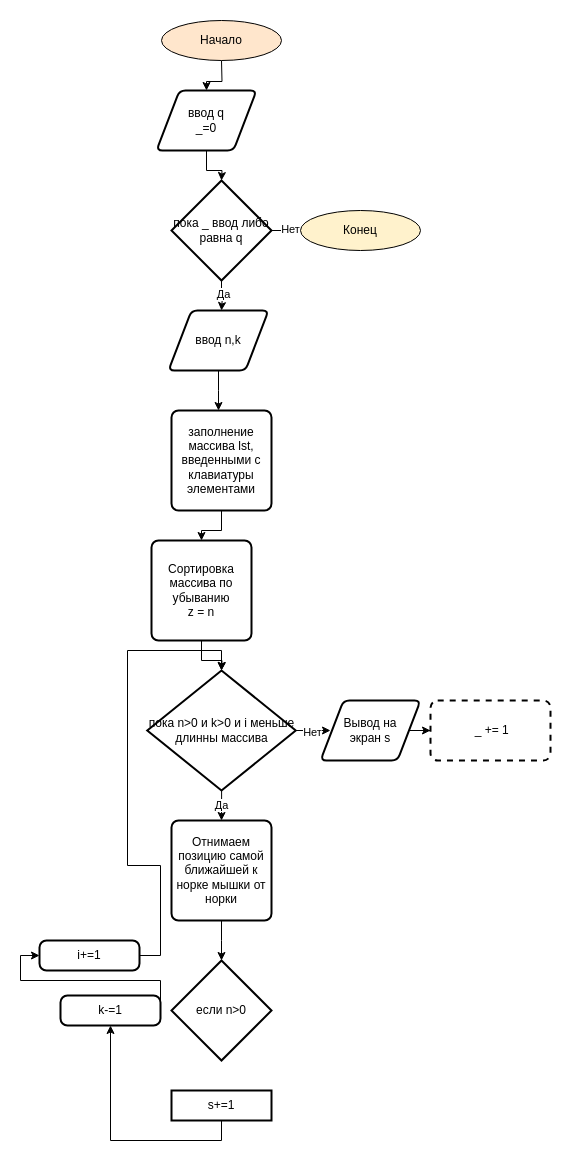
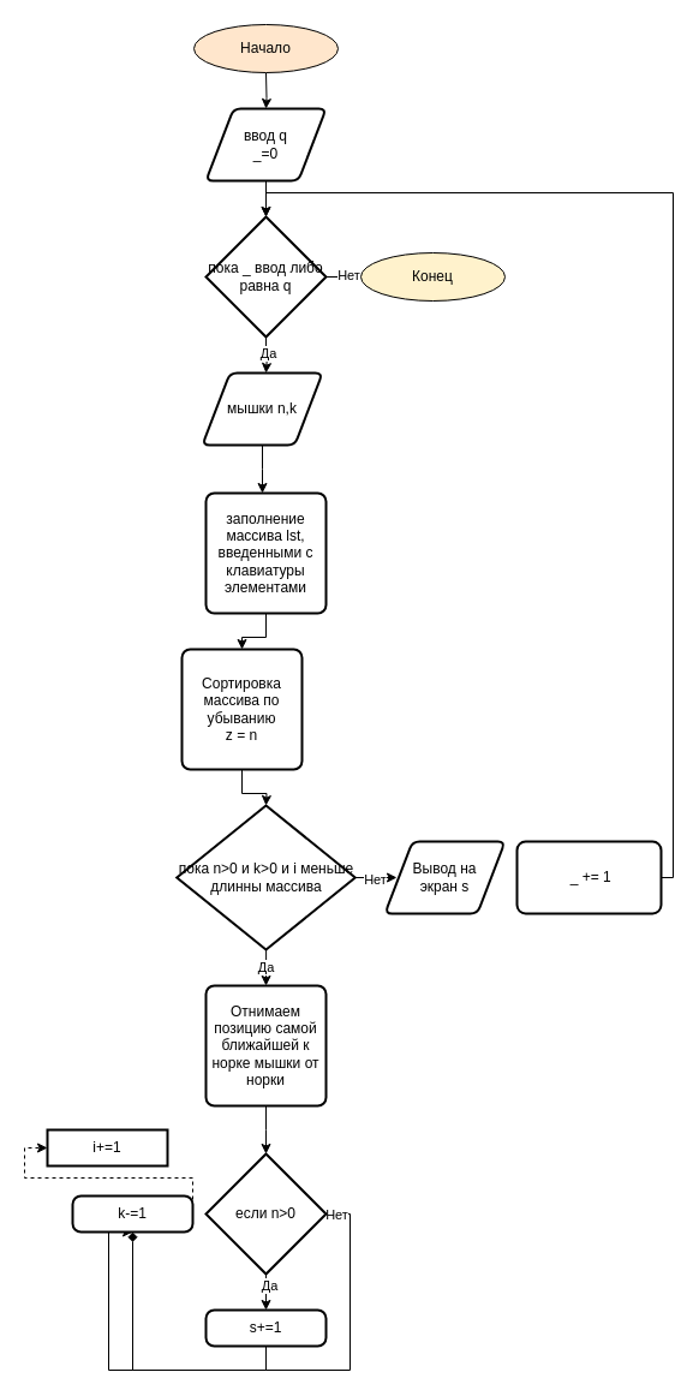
  <mxCell id="0" />
  <mxCell id="1" parent="0" />
  <mxCell id="2" style="edgeStyle=orthogonalEdgeStyle;rounded=0;orthogonalLoop=1;jettySize=auto;html=1;" parent="1" target="4" edge="1"><mxGeometry relative="1" as="geometry"><mxPoint x="221" y="60" as="sourcePoint" /></mxGeometry></mxCell>
  <mxCell id="3" style="edgeStyle=orthogonalEdgeStyle;rounded=0;orthogonalLoop=1;jettySize=auto;html=1;" parent="1" source="4" edge="1"><mxGeometry relative="1" as="geometry"><mxPoint x="221" y="180" as="targetPoint" /></mxGeometry></mxCell>
- <mxCell id="4" value="ввод q&lt;br&gt;_=0" style="shape=parallelogram;html=1;strokeWidth=2;perimeter=parallelogramPerimeter;whiteSpace=wrap;rounded=1;arcSize=12;size=0.23;" parent="1" vertex="1"><mxGeometry x="156" y="90" width="100" height="60" as="geometry" /></mxCell>
+ <mxCell id="4" value="ввод q&lt;br&gt;_=0" style="shape=parallelogram;html=1;strokeWidth=2;perimeter=parallelogramPerimeter;whiteSpace=wrap;rounded=1;arcSize=12;size=0.23;" parent="1" vertex="1"><mxGeometry x="171" y="90" width="100" height="60" as="geometry" /></mxCell>
  <mxCell id="5" style="edgeStyle=orthogonalEdgeStyle;rounded=0;orthogonalLoop=1;jettySize=auto;html=1;" parent="1" source="9" edge="1"><mxGeometry relative="1" as="geometry"><mxPoint x="221" y="310" as="targetPoint" /><Array as="points"><mxPoint x="221" y="295" /><mxPoint x="222" y="295" /></Array></mxGeometry></mxCell>
  <mxCell id="6" value="Да" style="edgeLabel;html=1;align=center;verticalAlign=middle;resizable=0;points=[];" parent="5" vertex="1" connectable="0"><mxGeometry x="-0.162" y="1" relative="1" as="geometry"><mxPoint as="offset" /></mxGeometry></mxCell>
  <mxCell id="7" style="edgeStyle=orthogonalEdgeStyle;rounded=0;orthogonalLoop=1;jettySize=auto;html=1;" parent="1" source="9" edge="1"><mxGeometry relative="1" as="geometry"><mxPoint x="295.25" y="230" as="targetPoint" /></mxGeometry></mxCell>
  <mxCell id="8" value="Нет" style="edgeLabel;html=1;align=center;verticalAlign=middle;resizable=0;points=[];" vertex="1" connectable="0" parent="7"><mxGeometry x="0.445" y="2" relative="1" as="geometry"><mxPoint as="offset" /></mxGeometry></mxCell>
  <mxCell id="9" value="пока _ ввод либо равна q" style="strokeWidth=2;html=1;shape=mxgraph.flowchart.decision;whiteSpace=wrap;" parent="1" vertex="1"><mxGeometry x="171" y="180" width="100" height="100" as="geometry" /></mxCell>
  <mxCell id="10" style="edgeStyle=orthogonalEdgeStyle;rounded=0;orthogonalLoop=1;jettySize=auto;html=1;" parent="1" source="11" edge="1"><mxGeometry relative="1" as="geometry"><mxPoint x="218" y="410" as="targetPoint" /></mxGeometry></mxCell>
- <mxCell id="11" value="ввод n,k" style="shape=parallelogram;html=1;strokeWidth=2;perimeter=parallelogramPerimeter;whiteSpace=wrap;rounded=1;arcSize=12;size=0.23;" parent="1" vertex="1"><mxGeometry x="168" y="310" width="100" height="60" as="geometry" /></mxCell>
+ <mxCell id="11" value="мышки n,k" style="shape=parallelogram;html=1;strokeWidth=2;perimeter=parallelogramPerimeter;whiteSpace=wrap;rounded=1;arcSize=12;size=0.23;" parent="1" vertex="1"><mxGeometry x="168" y="310" width="100" height="60" as="geometry" /></mxCell>
  <mxCell id="12" style="edgeStyle=orthogonalEdgeStyle;rounded=0;orthogonalLoop=1;jettySize=auto;html=1;" parent="1" source="13" target="15" edge="1"><mxGeometry relative="1" as="geometry"><mxPoint x="218" y="540" as="targetPoint" /></mxGeometry></mxCell>
  <mxCell id="13" value="заполнение массива lst, введенными с клавиатуры элементами" style="rounded=1;whiteSpace=wrap;html=1;absoluteArcSize=1;arcSize=14;strokeWidth=2;" parent="1" vertex="1"><mxGeometry x="171" y="410" width="100" height="100" as="geometry" /></mxCell>
  <mxCell id="14" style="edgeStyle=orthogonalEdgeStyle;rounded=0;orthogonalLoop=1;jettySize=auto;html=1;" parent="1" source="15" edge="1"><mxGeometry relative="1" as="geometry"><mxPoint x="221" y="670" as="targetPoint" /></mxGeometry></mxCell>
  <mxCell id="15" value="Сортировка массива по убыванию&lt;br&gt;z = n" style="rounded=1;whiteSpace=wrap;html=1;absoluteArcSize=1;arcSize=14;strokeWidth=2;" parent="1" vertex="1"><mxGeometry x="151" y="540" width="100" height="100" as="geometry" /></mxCell>
  <mxCell id="16" style="edgeStyle=orthogonalEdgeStyle;rounded=0;orthogonalLoop=1;jettySize=auto;html=1;" parent="1" source="20" edge="1"><mxGeometry relative="1" as="geometry"><mxPoint x="221" y="820" as="targetPoint" /></mxGeometry></mxCell>
  <mxCell id="17" value="Да" style="edgeLabel;html=1;align=center;verticalAlign=middle;resizable=0;points=[];" parent="16" vertex="1" connectable="0"><mxGeometry x="-0.277" y="-1" relative="1" as="geometry"><mxPoint y="3" as="offset" /></mxGeometry></mxCell>
  <mxCell id="18" style="edgeStyle=orthogonalEdgeStyle;rounded=0;orthogonalLoop=1;jettySize=auto;html=1;" parent="1" source="20" edge="1"><mxGeometry relative="1" as="geometry"><mxPoint x="330" y="730" as="targetPoint" /></mxGeometry></mxCell>
  <mxCell id="19" value="Нет" style="edgeLabel;html=1;align=center;verticalAlign=middle;resizable=0;points=[];" parent="18" vertex="1" connectable="0"><mxGeometry x="-0.22" y="-1" relative="1" as="geometry"><mxPoint x="2" as="offset" /></mxGeometry></mxCell>
  <mxCell id="20" value="пока n&amp;gt;0 и k&amp;gt;0 и i меньше длинны массива" style="strokeWidth=2;html=1;shape=mxgraph.flowchart.decision;whiteSpace=wrap;" parent="1" vertex="1"><mxGeometry x="146.75" y="670" width="148.5" height="120" as="geometry" /></mxCell>
  <mxCell id="21" style="edgeStyle=orthogonalEdgeStyle;rounded=0;orthogonalLoop=1;jettySize=auto;html=1;" parent="1" source="22" edge="1"><mxGeometry relative="1" as="geometry"><mxPoint x="221" y="960" as="targetPoint" /></mxGeometry></mxCell>
  <mxCell id="22" value="Отнимаем позицию самой ближайшей к норке мышки от норки" style="rounded=1;whiteSpace=wrap;html=1;absoluteArcSize=1;arcSize=14;strokeWidth=2;" parent="1" vertex="1"><mxGeometry x="171" y="820" width="100" height="100" as="geometry" /></mxCell>
+ <mxCell id="23" style="edgeStyle=orthogonalEdgeStyle;rounded=0;orthogonalLoop=1;jettySize=auto;html=1;entryX=0.5;entryY=0;entryDx=0;entryDy=0;" parent="1" source="27" target="29" edge="1"><mxGeometry relative="1" as="geometry" /></mxCell>
+ <mxCell id="24" value="Да" style="edgeLabel;html=1;align=center;verticalAlign=middle;resizable=0;points=[];" parent="23" vertex="1" connectable="0"><mxGeometry x="-0.64" y="2" relative="1" as="geometry"><mxPoint as="offset" /></mxGeometry></mxCell>
+ <mxCell id="25" style="edgeStyle=orthogonalEdgeStyle;rounded=0;orthogonalLoop=1;jettySize=auto;html=1;entryX=0.5;entryY=1;entryDx=0;entryDy=0;exitX=1;exitY=0.5;exitDx=0;exitDy=0;exitPerimeter=0;" edge="1" parent="1" source="27" target="31"><mxGeometry relative="1" as="geometry"><Array as="points"><mxPoint x="291" y="1010" /><mxPoint x="291" y="1140" /><mxPoint x="90" y="1140" /></Array></mxGeometry></mxCell>
+ <mxCell id="26" value="Нет" style="edgeLabel;html=1;align=center;verticalAlign=middle;resizable=0;points=[];" vertex="1" connectable="0" parent="25"><mxGeometry x="-0.967" relative="1" as="geometry"><mxPoint as="offset" /></mxGeometry></mxCell>
  <mxCell id="27" value="если n&amp;gt;0" style="strokeWidth=2;html=1;shape=mxgraph.flowchart.decision;whiteSpace=wrap;" parent="1" vertex="1"><mxGeometry x="171" y="960" width="100" height="100" as="geometry" /></mxCell>
- <mxCell id="28" style="edgeStyle=orthogonalEdgeStyle;rounded=0;orthogonalLoop=1;jettySize=auto;html=1;entryX=0.5;entryY=1;entryDx=0;entryDy=0;exitX=0.5;exitY=1;exitDx=0;exitDy=0;" parent="1" source="29" target="31" edge="1"><mxGeometry relative="1" as="geometry" /></mxCell>
- <mxCell id="29" value="s+=1" style="whiteSpace=wrap;html=1;absoluteArcSize=1;arcSize=14;strokeWidth=2;rounded=0;" parent="1" vertex="1"><mxGeometry x="171" y="1090" width="100" height="30" as="geometry" /></mxCell>
- <mxCell id="30" style="edgeStyle=orthogonalEdgeStyle;rounded=0;orthogonalLoop=1;jettySize=auto;html=1;entryX=0;entryY=0.5;entryDx=0;entryDy=0;exitX=1;exitY=0.5;exitDx=0;exitDy=0;" edge="1" parent="1" source="31" target="32"><mxGeometry relative="1" as="geometry"><Array as="points"><mxPoint x="160" y="1010" /><mxPoint x="160" y="980" /><mxPoint x="20" y="980" /><mxPoint x="20" y="955" /></Array></mxGeometry></mxCell>
+ <mxCell id="28" style="edgeStyle=orthogonalEdgeStyle;rounded=0;orthogonalLoop=1;jettySize=auto;html=1;entryX=0.5;entryY=1;entryDx=0;entryDy=0;exitX=0.5;exitY=1;exitDx=0;exitDy=0;endArrow=diamond;" parent="1" source="29" target="31" edge="1"><mxGeometry relative="1" as="geometry" /></mxCell>
+ <mxCell id="29" value="s+=1" style="rounded=1;whiteSpace=wrap;html=1;absoluteArcSize=1;arcSize=14;strokeWidth=2;" parent="1" vertex="1"><mxGeometry x="171" y="1090" width="100" height="30" as="geometry" /></mxCell>
+ <mxCell id="30" style="edgeStyle=orthogonalEdgeStyle;rounded=0;orthogonalLoop=1;jettySize=auto;html=1;entryX=0;entryY=0.5;entryDx=0;entryDy=0;exitX=1;exitY=0.5;exitDx=0;exitDy=0;dashed=1;" edge="1" parent="1" source="31" target="32"><mxGeometry relative="1" as="geometry"><Array as="points"><mxPoint x="160" y="1010" /><mxPoint x="160" y="980" /><mxPoint x="20" y="980" /><mxPoint x="20" y="955" /></Array></mxGeometry></mxCell>
  <mxCell id="31" value="k-=1" style="rounded=1;whiteSpace=wrap;html=1;absoluteArcSize=1;arcSize=14;strokeWidth=2;" parent="1" vertex="1"><mxGeometry x="60" y="995" width="100" height="30" as="geometry" /></mxCell>
- <mxCell id="32" value="i+=1" style="rounded=1;whiteSpace=wrap;html=1;absoluteArcSize=1;arcSize=14;strokeWidth=2;" parent="1" vertex="1"><mxGeometry x="39" y="940" width="100" height="30" as="geometry" /></mxCell>
- <mxCell id="33" value="" style="edgeStyle=orthogonalEdgeStyle;rounded=0;orthogonalLoop=1;jettySize=auto;html=1;" edge="1" parent="1" source="34" target="35"><mxGeometry relative="1" as="geometry" /></mxCell>
+ <mxCell id="32" value="i+=1" style="whiteSpace=wrap;html=1;absoluteArcSize=1;arcSize=14;strokeWidth=2;rounded=0;" parent="1" vertex="1"><mxGeometry x="39" y="940" width="100" height="30" as="geometry" /></mxCell>
  <mxCell id="34" value="Вывод на &lt;br&gt;экран s" style="shape=parallelogram;html=1;strokeWidth=2;perimeter=parallelogramPerimeter;whiteSpace=wrap;rounded=1;arcSize=12;size=0.23;" parent="1" vertex="1"><mxGeometry x="320" y="700" width="100" height="60" as="geometry" /></mxCell>
- <mxCell id="35" value="&amp;nbsp;_ += 1" style="whiteSpace=wrap;html=1;strokeWidth=2;rounded=1;arcSize=12;dashed=1;" vertex="1" parent="1"><mxGeometry x="430" y="700" width="120" height="60" as="geometry" /></mxCell>
- <mxCell id="37" style="edgeStyle=orthogonalEdgeStyle;rounded=0;orthogonalLoop=1;jettySize=auto;html=1;entryX=0.5;entryY=0;entryDx=0;entryDy=0;entryPerimeter=0;" edge="1" parent="1" source="32" target="20"><mxGeometry relative="1" as="geometry"><Array as="points"><mxPoint x="160" y="955" /><mxPoint x="160" y="865" /><mxPoint x="127" y="865" /><mxPoint x="127" y="650" /><mxPoint x="221" y="650" /></Array></mxGeometry></mxCell>
+ <mxCell id="35" value="&amp;nbsp;_ += 1" style="whiteSpace=wrap;html=1;strokeWidth=2;rounded=1;arcSize=12;" vertex="1" parent="1"><mxGeometry x="430" y="700" width="120" height="60" as="geometry" /></mxCell>
+ <mxCell id="36" style="edgeStyle=orthogonalEdgeStyle;rounded=0;orthogonalLoop=1;jettySize=auto;html=1;entryX=0.5;entryY=0;entryDx=0;entryDy=0;entryPerimeter=0;exitX=1;exitY=0.5;exitDx=0;exitDy=0;" edge="1" parent="1" source="35" target="9"><mxGeometry relative="1" as="geometry"><Array as="points"><mxPoint x="560" y="730" /><mxPoint x="560" y="160" /><mxPoint x="221" y="160" /></Array></mxGeometry></mxCell>
  <mxCell id="38" value="Начало" style="ellipse;whiteSpace=wrap;html=1;fillColor=#ffe6cc;" vertex="1" parent="1"><mxGeometry x="161" y="20" width="120" height="40" as="geometry" /></mxCell>
  <mxCell id="39" value="Конец" style="ellipse;whiteSpace=wrap;html=1;fillColor=#fff2cc;" vertex="1" parent="1"><mxGeometry x="300" y="210" width="120" height="40" as="geometry" /></mxCell>
